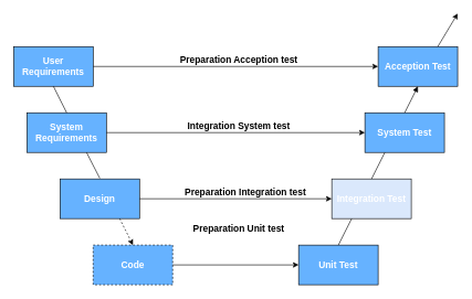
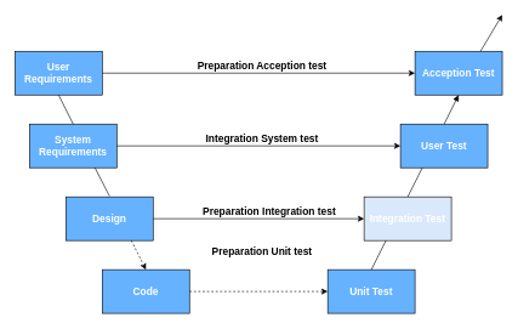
  <mxCell id="0" />
  <mxCell id="1" parent="0" />
  <mxCell id="2" value="&lt;b style=&quot;font-size: 14px;&quot;&gt;&lt;font color=&quot;#ffffff&quot; style=&quot;font-size: 14px;&quot;&gt;User Requirements&lt;/font&gt;&lt;/b&gt;" style="rounded=0;whiteSpace=wrap;html=1;fillColor=#66B2FF;fontSize=14;" vertex="1" parent="1"><mxGeometry x="20" y="70" width="120" height="60" as="geometry" /></mxCell>
  <mxCell id="3" value="&lt;b style=&quot;font-size: 14px;&quot;&gt;&lt;font color=&quot;#ffffff&quot; style=&quot;font-size: 14px;&quot;&gt;System Requirements&lt;/font&gt;&lt;/b&gt;" style="rounded=0;whiteSpace=wrap;html=1;fillColor=#66B2FF;fontSize=14;" vertex="1" parent="1"><mxGeometry x="40" y="170" width="120" height="60" as="geometry" /></mxCell>
  <mxCell id="4" value="&lt;b style=&quot;font-size: 14px;&quot;&gt;&lt;font color=&quot;#ffffff&quot; style=&quot;font-size: 14px;&quot;&gt;Design&lt;/font&gt;&lt;/b&gt;" style="rounded=0;whiteSpace=wrap;html=1;fillColor=#66B2FF;fontSize=14;" vertex="1" parent="1"><mxGeometry x="90" y="270" width="120" height="60" as="geometry" /></mxCell>
- <mxCell id="5" value="&lt;b style=&quot;font-size: 14px;&quot;&gt;&lt;font color=&quot;#ffffff&quot; style=&quot;font-size: 14px;&quot;&gt;Code&lt;/font&gt;&lt;/b&gt;" style="rounded=0;whiteSpace=wrap;html=1;fillColor=#66B2FF;fontSize=14;dashed=1;" vertex="1" parent="1"><mxGeometry x="140" y="370" width="120" height="60" as="geometry" /></mxCell>
+ <mxCell id="5" value="&lt;b style=&quot;font-size: 14px;&quot;&gt;&lt;font color=&quot;#ffffff&quot; style=&quot;font-size: 14px;&quot;&gt;Code&lt;/font&gt;&lt;/b&gt;" style="rounded=0;whiteSpace=wrap;html=1;fillColor=#66B2FF;fontSize=14;" vertex="1" parent="1"><mxGeometry x="140" y="370" width="120" height="60" as="geometry" /></mxCell>
  <mxCell id="6" value="&lt;b style=&quot;font-size: 14px;&quot;&gt;&lt;font color=&quot;#ffffff&quot; style=&quot;font-size: 14px;&quot;&gt;Unit Test&lt;/font&gt;&lt;/b&gt;" style="rounded=0;whiteSpace=wrap;html=1;fillColor=#66B2FF;fontSize=14;" vertex="1" parent="1"><mxGeometry x="450" y="370" width="120" height="60" as="geometry" /></mxCell>
  <mxCell id="7" value="&lt;b style=&quot;font-size: 14px;&quot;&gt;&lt;font color=&quot;#ffffff&quot; style=&quot;font-size: 14px;&quot;&gt;Integration Test&lt;/font&gt;&lt;/b&gt;" style="rounded=0;whiteSpace=wrap;html=1;fillColor=#dae8fc;fontSize=14;" vertex="1" parent="1"><mxGeometry x="500" y="270" width="120" height="60" as="geometry" /></mxCell>
- <mxCell id="8" value="&lt;b style=&quot;font-size: 14px;&quot;&gt;&lt;font color=&quot;#ffffff&quot; style=&quot;font-size: 14px;&quot;&gt;System Test&lt;/font&gt;&lt;/b&gt;" style="rounded=0;whiteSpace=wrap;html=1;fillColor=#66B2FF;fontSize=14;" vertex="1" parent="1"><mxGeometry x="550" y="170" width="120" height="60" as="geometry" /></mxCell>
+ <mxCell id="8" value="&lt;b style=&quot;font-size: 14px;&quot;&gt;&lt;font color=&quot;#ffffff&quot; style=&quot;font-size: 14px;&quot;&gt;User Test&lt;/font&gt;&lt;/b&gt;" style="rounded=0;whiteSpace=wrap;html=1;fillColor=#66B2FF;fontSize=14;" vertex="1" parent="1"><mxGeometry x="550" y="170" width="120" height="60" as="geometry" /></mxCell>
  <mxCell id="9" value="&lt;b style=&quot;font-size: 14px;&quot;&gt;&lt;font color=&quot;#ffffff&quot; style=&quot;font-size: 14px;&quot;&gt;Acception Test&lt;/font&gt;&lt;/b&gt;" style="rounded=0;whiteSpace=wrap;html=1;fillColor=#66B2FF;fontSize=14;" vertex="1" parent="1"><mxGeometry x="570" y="70" width="120" height="60" as="geometry" /></mxCell>
  <mxCell id="10" value="" style="endArrow=none;html=1;entryX=0.5;entryY=1;entryDx=0;entryDy=0;exitX=0.5;exitY=0;exitDx=0;exitDy=0;fontSize=14;" edge="1" parent="1" source="3" target="2"><mxGeometry width="50" height="50" relative="1" as="geometry"><mxPoint y="220" as="sourcePoint" x="-60" /><mxPoint x="-10" y="170" as="targetPoint" /></mxGeometry></mxCell>
  <mxCell id="11" value="" style="endArrow=none;html=1;fontSize=14;" edge="1" parent="1"><mxGeometry width="50" height="50" relative="1" as="geometry"><mxPoint x="150" y="269" as="sourcePoint" /><mxPoint x="130" y="230" as="targetPoint" /></mxGeometry></mxCell>
  <mxCell id="12" value="" style="endArrow=none;html=1;entryX=0.25;entryY=1;entryDx=0;entryDy=0;exitX=0.5;exitY=0;exitDx=0;exitDy=0;fontSize=14;" edge="1" parent="1" source="6" target="7"><mxGeometry width="50" height="50" relative="1" as="geometry"><mxPoint x="120" y="200" as="sourcePoint" /><mxPoint x="90" y="160" as="targetPoint" /></mxGeometry></mxCell>
  <mxCell id="13" value="" style="endArrow=none;html=1;entryX=0.25;entryY=1;entryDx=0;entryDy=0;exitX=0.5;exitY=0;exitDx=0;exitDy=0;fontSize=14;" edge="1" parent="1" source="7" target="8"><mxGeometry width="50" height="50" relative="1" as="geometry"><mxPoint x="130" y="210" as="sourcePoint" /><mxPoint x="100" y="170" as="targetPoint" /></mxGeometry></mxCell>
  <mxCell id="14" value="" style="endArrow=block;html=1;entryX=0.5;entryY=1;entryDx=0;entryDy=0;exitX=0.5;exitY=0;exitDx=0;exitDy=0;fontSize=14;" edge="1" parent="1" source="8" target="9"><mxGeometry width="50" height="50" relative="1" as="geometry"><mxPoint x="140" y="220" as="sourcePoint" /><mxPoint x="110" y="180" as="targetPoint" /></mxGeometry></mxCell>
  <mxCell id="15" value="&lt;b style=&quot;font-size: 14px&quot;&gt;Preparation Acception test&lt;/b&gt;" style="text;html=1;strokeColor=none;fillColor=none;align=center;verticalAlign=middle;whiteSpace=wrap;rounded=0;fontSize=14;" vertex="1" parent="1"><mxGeometry x="260" y="80" width="200" height="20" as="geometry" /></mxCell>
  <mxCell id="16" value="&lt;b style=&quot;font-size: 14px&quot;&gt;Integration System test&lt;/b&gt;" style="text;html=1;strokeColor=none;fillColor=none;align=center;verticalAlign=middle;whiteSpace=wrap;rounded=0;fontSize=14;" vertex="1" parent="1"><mxGeometry x="275" y="180" width="170" height="20" as="geometry" /></mxCell>
  <mxCell id="17" value="&lt;b style=&quot;font-size: 14px&quot;&gt;Preparation Integration test&lt;/b&gt;" style="text;html=1;strokeColor=none;fillColor=none;align=center;verticalAlign=middle;whiteSpace=wrap;rounded=0;fontSize=14;" vertex="1" parent="1"><mxGeometry x="270" y="280" width="200" height="20" as="geometry" /></mxCell>
  <mxCell id="18" value="&lt;b style=&quot;font-size: 14px&quot;&gt;Preparation Unit test&lt;/b&gt;" style="text;html=1;strokeColor=none;fillColor=none;align=center;verticalAlign=middle;whiteSpace=wrap;rounded=0;fontSize=14;" vertex="1" parent="1"><mxGeometry x="290" y="335" width="140" height="20" as="geometry" /></mxCell>
  <mxCell id="19" value="" style="endArrow=classic;html=1;fontSize=14;" edge="1" parent="1" target="9"><mxGeometry width="50" height="50" relative="1" as="geometry"><mxPoint x="140" y="100" as="sourcePoint" /><mxPoint x="180" y="50" as="targetPoint" /></mxGeometry></mxCell>
  <mxCell id="20" value="" style="endArrow=classic;html=1;fontSize=14;entryX=0;entryY=0.5;entryDx=0;entryDy=0;exitX=1;exitY=0.5;exitDx=0;exitDy=0;" edge="1" parent="1" source="3" target="8"><mxGeometry width="50" height="50" relative="1" as="geometry"><mxPoint x="140" y="110" as="sourcePoint" /><mxPoint x="580" y="110" as="targetPoint" /></mxGeometry></mxCell>
  <mxCell id="21" value="" style="endArrow=classic;html=1;fontSize=14;exitX=1;exitY=0.5;exitDx=0;exitDy=0;" edge="1" parent="1" source="4" target="7"><mxGeometry width="50" height="50" relative="1" as="geometry"><mxPoint x="150" y="120" as="sourcePoint" /><mxPoint x="590" y="120" as="targetPoint" /></mxGeometry></mxCell>
- <mxCell id="22" value="" style="endArrow=classic;html=1;fontSize=14;exitX=1;exitY=0.5;exitDx=0;exitDy=0;" edge="1" parent="1" source="5" target="6"><mxGeometry width="50" height="50" relative="1" as="geometry"><mxPoint x="160" y="130" as="sourcePoint" /><mxPoint x="600" y="130" as="targetPoint" /></mxGeometry></mxCell>
+ <mxCell id="22" value="" style="endArrow=classic;html=1;fontSize=14;exitX=1;exitY=0.5;exitDx=0;exitDy=0;dashed=1;" edge="1" parent="1" source="5" target="6"><mxGeometry width="50" height="50" relative="1" as="geometry"><mxPoint x="160" y="130" as="sourcePoint" /><mxPoint x="600" y="130" as="targetPoint" /></mxGeometry></mxCell>
  <mxCell id="23" value="" style="endArrow=classic;html=1;fontSize=14;exitX=0.75;exitY=0;exitDx=0;exitDy=0;" edge="1" parent="1" source="9"><mxGeometry width="50" height="50" relative="1" as="geometry"><mxPoint x="650" y="30" as="sourcePoint" /><mxPoint x="690" y="20" as="targetPoint" /></mxGeometry></mxCell>
  <mxCell id="24" value="" style="endArrow=classic;html=1;fontSize=14;entryX=0.5;entryY=0;entryDx=0;entryDy=0;exitX=0.75;exitY=1;exitDx=0;exitDy=0;dashed=1;" edge="1" parent="1" source="4" target="5"><mxGeometry width="50" height="50" relative="1" as="geometry"><mxPoint x="10" y="420" as="sourcePoint" /><mxPoint x="60" y="370" as="targetPoint" /></mxGeometry></mxCell>
